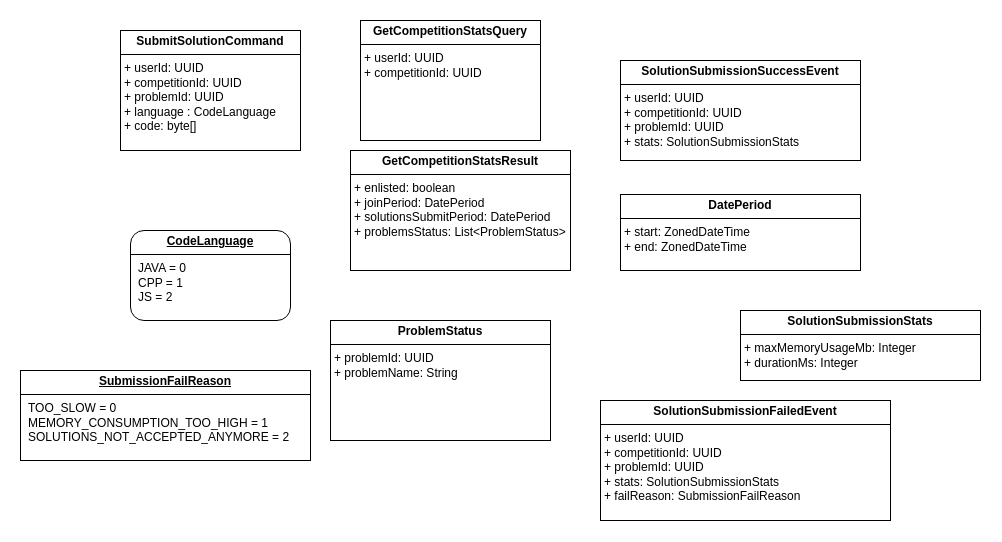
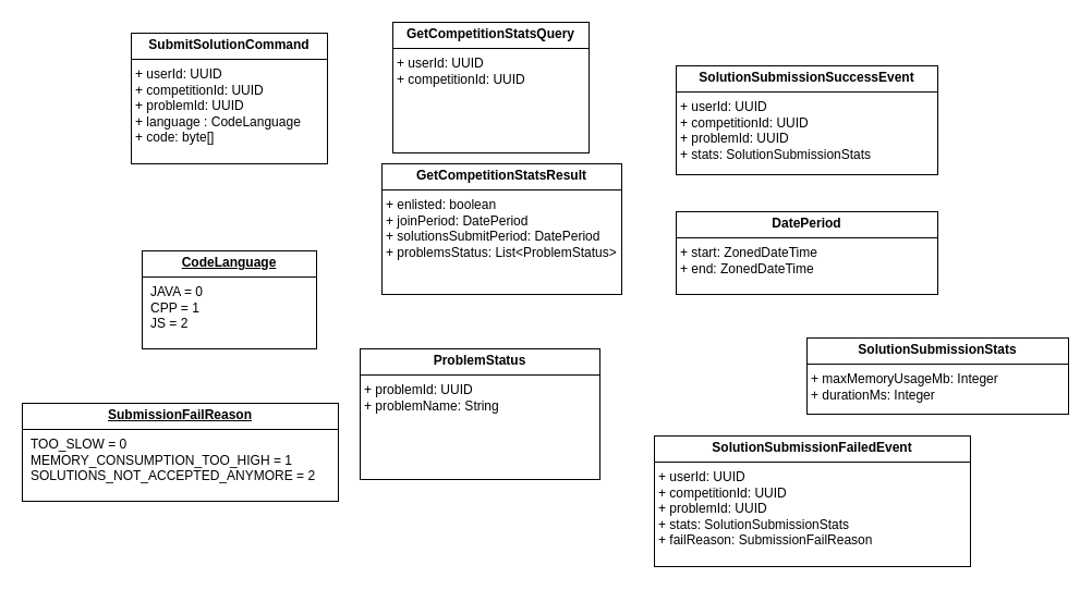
  <mxCell id="0" />
  <mxCell id="1" parent="0" />
  <mxCell id="2" value="&lt;p style=&quot;margin:0px;margin-top:4px;text-align:center;&quot;&gt;&lt;b&gt;SubmitSolutionCommand&lt;/b&gt;&lt;/p&gt;&lt;hr size=&quot;1&quot; style=&quot;border-style:solid;&quot;&gt;&lt;p style=&quot;margin:0px;margin-left:4px;&quot;&gt;+ userId: UUID&lt;/p&gt;&lt;p style=&quot;margin:0px;margin-left:4px;&quot;&gt;+ competitionId: UUID&lt;/p&gt;&lt;p style=&quot;margin:0px;margin-left:4px;&quot;&gt;+ problemId: UUID&lt;/p&gt;&lt;p style=&quot;margin:0px;margin-left:4px;&quot;&gt;+ language : CodeLanguage&lt;/p&gt;&lt;p style=&quot;margin:0px;margin-left:4px;&quot;&gt;+ code: byte[]&lt;/p&gt;" style="verticalAlign=top;align=left;overflow=fill;html=1;whiteSpace=wrap;" vertex="1" parent="1"><mxGeometry x="120" y="30" width="180" height="120" as="geometry" /></mxCell>
  <mxCell id="3" value="&lt;p style=&quot;margin:0px;margin-top:4px;text-align:center;&quot;&gt;&lt;b&gt;SolutionSubmissionSuccessEvent&lt;/b&gt;&lt;/p&gt;&lt;hr size=&quot;1&quot; style=&quot;border-style:solid;&quot;&gt;&lt;p style=&quot;margin: 0px 0px 0px 4px;&quot;&gt;+ userId: UUID&lt;/p&gt;&lt;p style=&quot;margin: 0px 0px 0px 4px;&quot;&gt;+ competitionId: UUID&lt;/p&gt;&lt;p style=&quot;margin: 0px 0px 0px 4px;&quot;&gt;+ problemId: UUID&lt;/p&gt;&lt;p style=&quot;margin: 0px 0px 0px 4px;&quot;&gt;+ stats: SolutionSubmissionStats&lt;/p&gt;" style="verticalAlign=top;align=left;overflow=fill;html=1;whiteSpace=wrap;" vertex="1" parent="1"><mxGeometry x="620" y="60" width="240" height="100" as="geometry" /></mxCell>
- <mxCell id="4" value="&lt;p style=&quot;margin:0px;margin-top:4px;text-align:center;text-decoration:underline;&quot;&gt;&lt;b&gt;CodeLanguage&lt;/b&gt;&lt;/p&gt;&lt;hr size=&quot;1&quot; style=&quot;border-style:solid;&quot;&gt;&lt;p style=&quot;margin:0px;margin-left:8px;&quot;&gt;JAVA = 0&lt;br&gt;CPP = 1&lt;br&gt;JS = 2&lt;/p&gt;" style="verticalAlign=top;align=left;overflow=fill;html=1;whiteSpace=wrap;rounded=1;" vertex="1" parent="1"><mxGeometry x="130" y="230" width="160" height="90" as="geometry" /></mxCell>
+ <mxCell id="4" value="&lt;p style=&quot;margin:0px;margin-top:4px;text-align:center;text-decoration:underline;&quot;&gt;&lt;b&gt;CodeLanguage&lt;/b&gt;&lt;/p&gt;&lt;hr size=&quot;1&quot; style=&quot;border-style:solid;&quot;&gt;&lt;p style=&quot;margin:0px;margin-left:8px;&quot;&gt;JAVA = 0&lt;br&gt;CPP = 1&lt;br&gt;JS = 2&lt;/p&gt;" style="verticalAlign=top;align=left;overflow=fill;html=1;whiteSpace=wrap;" vertex="1" parent="1"><mxGeometry x="130" y="230" width="160" height="90" as="geometry" /></mxCell>
  <mxCell id="5" value="&lt;p style=&quot;margin:0px;margin-top:4px;text-align:center;&quot;&gt;&lt;b&gt;SolutionSubmissionStats&lt;/b&gt;&lt;/p&gt;&lt;hr size=&quot;1&quot; style=&quot;border-style:solid;&quot;&gt;&lt;p style=&quot;margin: 0px 0px 0px 4px;&quot;&gt;+ maxMemoryUsageMb: Integer&lt;/p&gt;&lt;p style=&quot;margin: 0px 0px 0px 4px;&quot;&gt;+ durationMs: Integer&lt;/p&gt;" style="verticalAlign=top;align=left;overflow=fill;html=1;whiteSpace=wrap;" vertex="1" parent="1"><mxGeometry x="740" y="310" width="240" height="70" as="geometry" /></mxCell>
  <mxCell id="6" value="&lt;p style=&quot;margin:0px;margin-top:4px;text-align:center;&quot;&gt;&lt;b&gt;GetCompetitionStats&lt;/b&gt;&lt;b style=&quot;background-color: initial;&quot;&gt;Query&lt;/b&gt;&lt;/p&gt;&lt;hr size=&quot;1&quot; style=&quot;border-style:solid;&quot;&gt;&lt;p style=&quot;margin:0px;margin-left:4px;&quot;&gt;+ userId: UUID&lt;/p&gt;&lt;p style=&quot;margin:0px;margin-left:4px;&quot;&gt;+ competitionId: UUID&lt;/p&gt;" style="verticalAlign=top;align=left;overflow=fill;html=1;whiteSpace=wrap;" vertex="1" parent="1"><mxGeometry x="360" y="20" width="180" height="120" as="geometry" /></mxCell>
  <mxCell id="7" value="&lt;p style=&quot;margin:0px;margin-top:4px;text-align:center;&quot;&gt;&lt;b&gt;GetCompetitionStatsResult&lt;/b&gt;&lt;/p&gt;&lt;hr size=&quot;1&quot; style=&quot;border-style:solid;&quot;&gt;&lt;p style=&quot;margin:0px;margin-left:4px;&quot;&gt;+ enlisted: boolean&lt;br&gt;&lt;/p&gt;&lt;p style=&quot;margin:0px;margin-left:4px;&quot;&gt;+ joinPeriod:&amp;nbsp;&lt;span style=&quot;background-color: initial;&quot;&gt;DatePeriod&lt;/span&gt;&lt;/p&gt;&lt;p style=&quot;margin:0px;margin-left:4px;&quot;&gt;&lt;span style=&quot;background-color: initial;&quot;&gt;+ solutionsSubmitPeriod: DatePeriod&lt;/span&gt;&lt;/p&gt;&lt;p style=&quot;margin:0px;margin-left:4px;&quot;&gt;&lt;span style=&quot;background-color: initial;&quot;&gt;+ problemsStatus: List&amp;lt;ProblemStatus&amp;gt;&lt;/span&gt;&lt;/p&gt;" style="verticalAlign=top;align=left;overflow=fill;html=1;whiteSpace=wrap;" vertex="1" parent="1"><mxGeometry x="350" y="150" width="220" height="120" as="geometry" /></mxCell>
  <mxCell id="8" value="&lt;p style=&quot;margin:0px;margin-top:4px;text-align:center;&quot;&gt;&lt;b&gt;DatePeriod&lt;/b&gt;&lt;/p&gt;&lt;hr size=&quot;1&quot; style=&quot;border-style:solid;&quot;&gt;&lt;p style=&quot;margin: 0px 0px 0px 4px;&quot;&gt;+ start: ZonedDateTime&lt;/p&gt;&lt;p style=&quot;margin: 0px 0px 0px 4px;&quot;&gt;+ end: ZonedDateTime&lt;/p&gt;" style="verticalAlign=top;align=left;overflow=fill;html=1;whiteSpace=wrap;" vertex="1" parent="1"><mxGeometry x="620" y="194" width="240" height="76" as="geometry" /></mxCell>
  <mxCell id="9" value="&lt;p style=&quot;margin:0px;margin-top:4px;text-align:center;&quot;&gt;&lt;b&gt;ProblemStatus&lt;/b&gt;&lt;/p&gt;&lt;hr size=&quot;1&quot; style=&quot;border-style:solid;&quot;&gt;&lt;p style=&quot;margin:0px;margin-left:4px;&quot;&gt;+ problemId: UUID&lt;br&gt;&lt;/p&gt;&lt;p style=&quot;margin:0px;margin-left:4px;&quot;&gt;+ problemName: String&lt;/p&gt;&lt;p style=&quot;margin:0px;margin-left:4px;&quot;&gt;&lt;br&gt;&lt;/p&gt;" style="verticalAlign=top;align=left;overflow=fill;html=1;whiteSpace=wrap;" vertex="1" parent="1"><mxGeometry x="330" y="320" width="220" height="120" as="geometry" /></mxCell>
  <mxCell id="10" value="&lt;p style=&quot;margin:0px;margin-top:4px;text-align:center;text-decoration:underline;&quot;&gt;&lt;b&gt;SubmissionFailReason&lt;/b&gt;&lt;/p&gt;&lt;hr size=&quot;1&quot; style=&quot;border-style:solid;&quot;&gt;&lt;p style=&quot;margin:0px;margin-left:8px;&quot;&gt;TOO_SLOW = 0&lt;/p&gt;&lt;p style=&quot;margin:0px;margin-left:8px;&quot;&gt;MEMORY_CONSUMPTION_TOO_HIGH = 1&lt;/p&gt;&lt;p style=&quot;margin:0px;margin-left:8px;&quot;&gt;SOLUTIONS_NOT_ACCEPTED_ANYMORE = 2&lt;/p&gt;" style="verticalAlign=top;align=left;overflow=fill;html=1;whiteSpace=wrap;" vertex="1" parent="1"><mxGeometry x="20" y="370" width="290" height="90" as="geometry" /></mxCell>
  <mxCell id="11" value="&lt;p style=&quot;margin:0px;margin-top:4px;text-align:center;&quot;&gt;&lt;b&gt;SolutionSubmissionFailedEvent&lt;/b&gt;&lt;/p&gt;&lt;hr size=&quot;1&quot; style=&quot;border-style:solid;&quot;&gt;&lt;p style=&quot;margin: 0px 0px 0px 4px;&quot;&gt;+ userId: UUID&lt;/p&gt;&lt;p style=&quot;margin: 0px 0px 0px 4px;&quot;&gt;+ competitionId: UUID&lt;/p&gt;&lt;p style=&quot;margin: 0px 0px 0px 4px;&quot;&gt;+ problemId: UUID&lt;/p&gt;&lt;p style=&quot;margin: 0px 0px 0px 4px;&quot;&gt;+ stats: SolutionSubmissionStats&lt;/p&gt;&lt;p style=&quot;margin: 0px 0px 0px 4px;&quot;&gt;+ failReason: SubmissionFailReason&lt;/p&gt;" style="verticalAlign=top;align=left;overflow=fill;html=1;whiteSpace=wrap;" vertex="1" parent="1"><mxGeometry x="600" y="400" width="290" height="120" as="geometry" /></mxCell>
